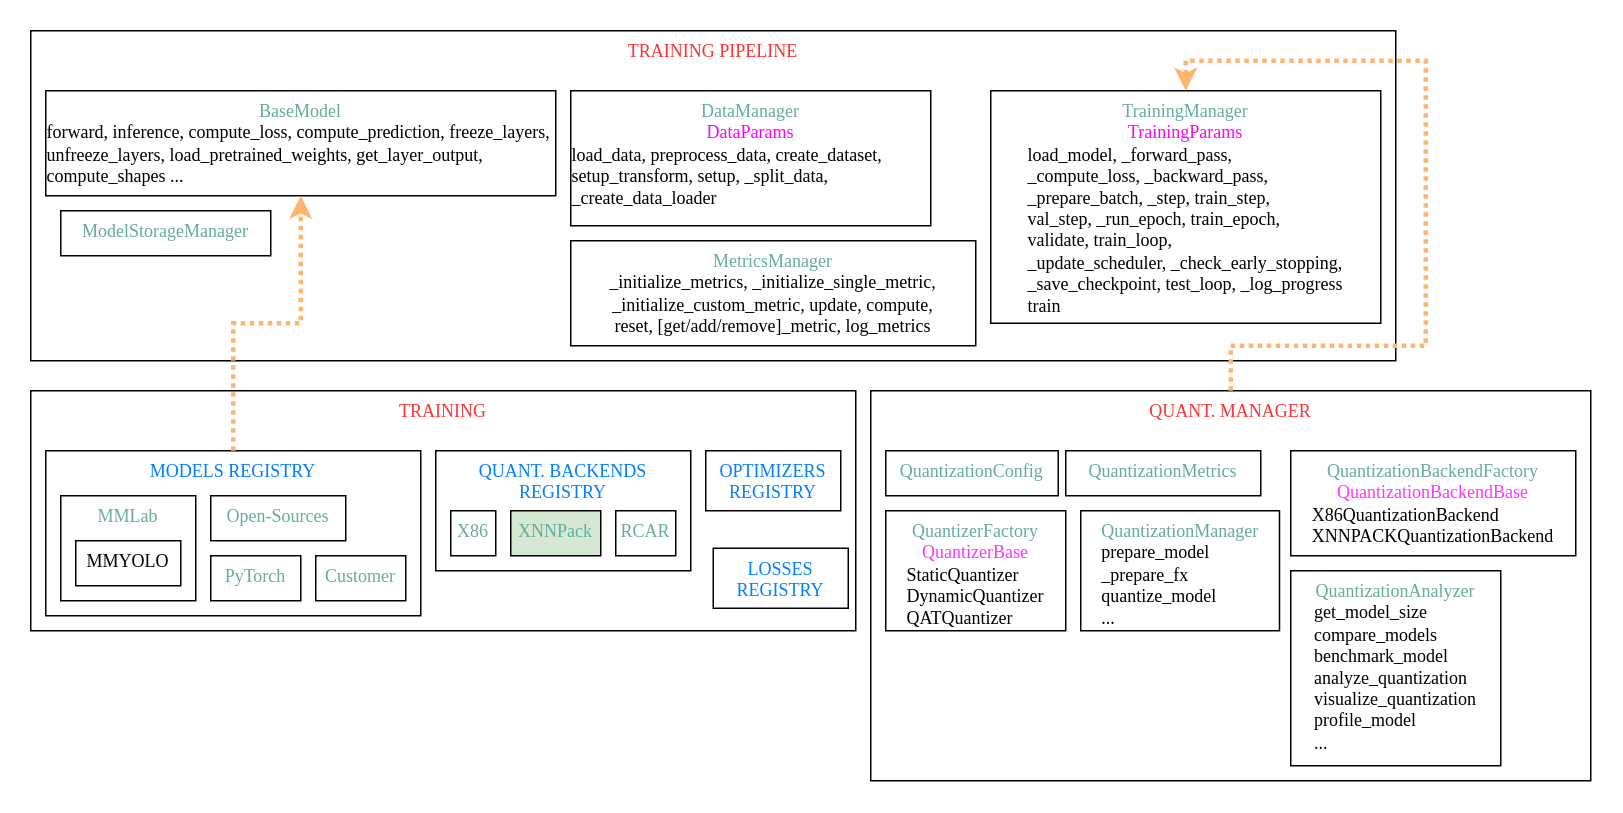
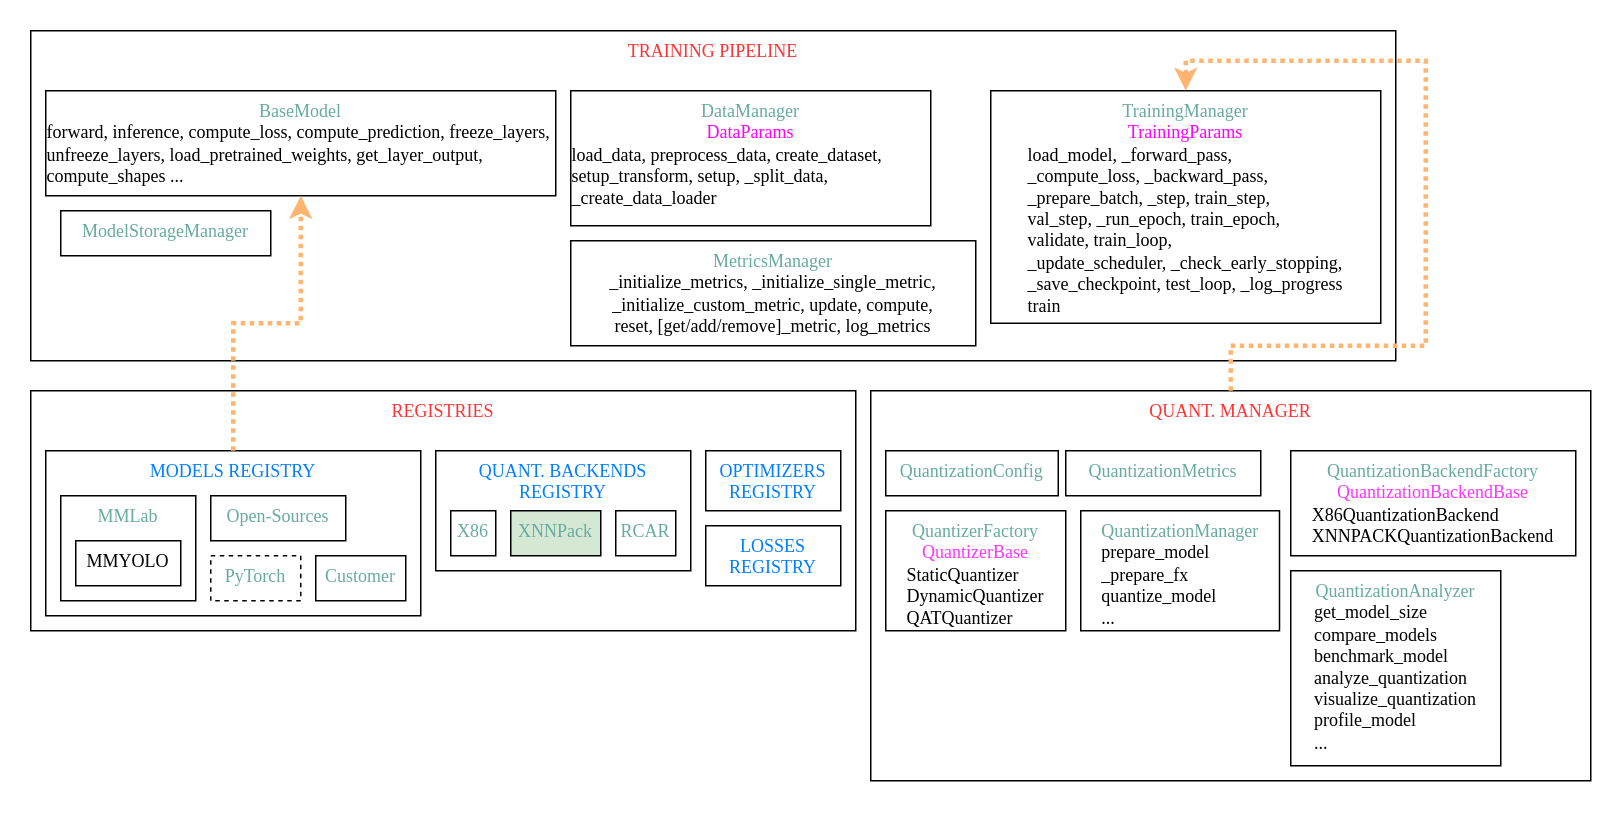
  <mxCell id="0" />
  <mxCell id="1" parent="0" />
  <mxCell id="2" value="" style="group" vertex="1" connectable="0" parent="1"><mxGeometry x="20" y="260" width="550" height="160" as="geometry" /></mxCell>
- <mxCell id="3" value="&lt;span style=&quot;color: rgb(255, 51, 51); font-family: &amp;quot;Comic Sans MS&amp;quot;;&quot;&gt;TRAINING&lt;/span&gt;" style="rounded=0;whiteSpace=wrap;html=1;verticalAlign=top;" vertex="1" parent="2"><mxGeometry width="550" height="160" as="geometry" /></mxCell>
+ <mxCell id="3" value="&lt;span style=&quot;color: rgb(255, 51, 51); font-family: &amp;quot;Comic Sans MS&amp;quot;;&quot;&gt;REGISTRIES&lt;/span&gt;" style="rounded=0;whiteSpace=wrap;html=1;verticalAlign=top;" vertex="1" parent="2"><mxGeometry width="550" height="160" as="geometry" /></mxCell>
  <mxCell id="4" value="&lt;span style=&quot;font-family: &amp;quot;Comic Sans MS&amp;quot;;&quot;&gt;OPTIMIZERS REGISTRY&lt;/span&gt;" style="rounded=0;whiteSpace=wrap;html=1;verticalAlign=top;fontColor=#007FFF;" vertex="1" parent="2"><mxGeometry x="450" y="40" width="90" height="40" as="geometry" /></mxCell>
  <mxCell id="5" value="" style="group" vertex="1" connectable="0" parent="2"><mxGeometry x="10" y="40" width="250" height="110" as="geometry" /></mxCell>
  <mxCell id="6" value="&lt;span style=&quot;font-family: &amp;quot;Comic Sans MS&amp;quot;;&quot;&gt;MODELS REGISTRY&lt;/span&gt;" style="rounded=0;whiteSpace=wrap;html=1;verticalAlign=top;fontColor=#007FFF;" vertex="1" parent="5"><mxGeometry width="250" height="110" as="geometry" /></mxCell>
  <mxCell id="7" value="&lt;span style=&quot;font-family: &amp;quot;Comic Sans MS&amp;quot;;&quot;&gt;Open-Sources&lt;/span&gt;" style="rounded=0;whiteSpace=wrap;html=1;verticalAlign=top;fontColor=#67AB9F;" vertex="1" parent="5"><mxGeometry x="110" y="30" width="90" height="30" as="geometry" /></mxCell>
  <mxCell id="8" value="" style="group" vertex="1" connectable="0" parent="5"><mxGeometry x="10" y="30" width="90" height="70" as="geometry" /></mxCell>
  <mxCell id="9" value="&lt;span style=&quot;font-family: &amp;quot;Comic Sans MS&amp;quot;;&quot;&gt;MMLab&lt;/span&gt;" style="rounded=0;whiteSpace=wrap;html=1;verticalAlign=top;fontColor=#67AB9F;" vertex="1" parent="8"><mxGeometry width="90" height="70" as="geometry" /></mxCell>
  <mxCell id="10" value="&lt;span style=&quot;font-family: &amp;quot;Comic Sans MS&amp;quot;;&quot;&gt;MMYOLO&lt;/span&gt;" style="rounded=0;whiteSpace=wrap;html=1;verticalAlign=top;fontColor=#000000;" vertex="1" parent="8"><mxGeometry x="10" y="30" width="70" height="30" as="geometry" /></mxCell>
- <mxCell id="11" value="&lt;font face=&quot;Comic Sans MS&quot;&gt;PyTorch&lt;/font&gt;" style="rounded=0;whiteSpace=wrap;html=1;verticalAlign=top;fontColor=#67AB9F;" vertex="1" parent="5"><mxGeometry x="110" y="70" width="60" height="30" as="geometry" /></mxCell>
+ <mxCell id="11" value="&lt;font face=&quot;Comic Sans MS&quot;&gt;PyTorch&lt;/font&gt;" style="rounded=0;whiteSpace=wrap;html=1;verticalAlign=top;fontColor=#67AB9F;dashed=1;" vertex="1" parent="5"><mxGeometry x="110" y="70" width="60" height="30" as="geometry" /></mxCell>
  <mxCell id="12" value="&lt;font face=&quot;Comic Sans MS&quot;&gt;Customer&lt;/font&gt;" style="rounded=0;whiteSpace=wrap;html=1;verticalAlign=top;fontColor=#67AB9F;" vertex="1" parent="5"><mxGeometry x="180" y="70" width="60" height="30" as="geometry" /></mxCell>
  <mxCell id="13" value="" style="group" vertex="1" connectable="0" parent="2"><mxGeometry x="270" y="40" width="170" height="80" as="geometry" /></mxCell>
  <mxCell id="14" value="&lt;span style=&quot;font-family: &amp;quot;Comic Sans MS&amp;quot;;&quot;&gt;QUANT. BACKENDS REGISTRY&lt;/span&gt;" style="rounded=0;whiteSpace=wrap;html=1;verticalAlign=top;fontColor=#007FFF;" vertex="1" parent="13"><mxGeometry width="170" height="80" as="geometry" /></mxCell>
  <mxCell id="15" value="&lt;span style=&quot;font-family: &amp;quot;Comic Sans MS&amp;quot;;&quot;&gt;X86&lt;/span&gt;" style="rounded=0;whiteSpace=wrap;html=1;verticalAlign=top;fontColor=#67AB9F;" vertex="1" parent="13"><mxGeometry x="10" y="40" width="30" height="30" as="geometry" /></mxCell>
  <mxCell id="16" value="&lt;span style=&quot;font-family: &amp;quot;Comic Sans MS&amp;quot;;&quot;&gt;XNNPack&lt;/span&gt;" style="rounded=0;whiteSpace=wrap;html=1;verticalAlign=top;fontColor=#67AB9F;fillColor=#d5e8d4;" vertex="1" parent="13"><mxGeometry x="50" y="40" width="60" height="30" as="geometry" /></mxCell>
  <mxCell id="17" value="&lt;span style=&quot;font-family: &amp;quot;Comic Sans MS&amp;quot;;&quot;&gt;RCAR&lt;/span&gt;" style="rounded=0;whiteSpace=wrap;html=1;verticalAlign=top;fontColor=#67AB9F;" vertex="1" parent="13"><mxGeometry x="120" y="40" width="40" height="30" as="geometry" /></mxCell>
- <mxCell id="18" value="&lt;span style=&quot;font-family: &amp;quot;Comic Sans MS&amp;quot;;&quot;&gt;LOSSES REGISTRY&lt;/span&gt;" style="rounded=0;whiteSpace=wrap;html=1;verticalAlign=top;fontColor=#007FFF;" vertex="1" parent="2"><mxGeometry x="455" y="105" width="90" height="40" as="geometry" /></mxCell>
+ <mxCell id="18" value="&lt;span style=&quot;font-family: &amp;quot;Comic Sans MS&amp;quot;;&quot;&gt;LOSSES REGISTRY&lt;/span&gt;" style="rounded=0;whiteSpace=wrap;html=1;verticalAlign=top;fontColor=#007FFF;" vertex="1" parent="2"><mxGeometry x="450" y="90" width="90" height="40" as="geometry" /></mxCell>
  <mxCell id="19" value="" style="group" vertex="1" connectable="0" parent="1"><mxGeometry x="580" y="260" width="480" height="260" as="geometry" /></mxCell>
  <mxCell id="20" value="&lt;font face=&quot;Comic Sans MS&quot; color=&quot;#ff3333&quot;&gt;QUANT. MANAGER&lt;/font&gt;" style="rounded=0;whiteSpace=wrap;html=1;verticalAlign=top;" vertex="1" parent="19"><mxGeometry width="480" height="260" as="geometry" /></mxCell>
  <mxCell id="21" value="&lt;span style=&quot;text-align: left;&quot;&gt;QuantizationConfig&lt;/span&gt;" style="rounded=0;whiteSpace=wrap;html=1;verticalAlign=top;fontColor=#67AB9F;fontFamily=Comic Sans MS;" vertex="1" parent="19"><mxGeometry x="10" y="40" width="115" height="30" as="geometry" /></mxCell>
  <mxCell id="22" value="&lt;span style=&quot;text-align: left;&quot;&gt;QuantizationMetrics&lt;/span&gt;" style="rounded=0;whiteSpace=wrap;html=1;verticalAlign=top;fontColor=#67AB9F;fontFamily=Comic Sans MS;" vertex="1" parent="19"><mxGeometry x="130" y="40" width="130" height="30" as="geometry" /></mxCell>
  <mxCell id="23" value="&lt;span style=&quot;text-align: left;&quot;&gt;QuantizerFactory&lt;/span&gt;&lt;div&gt;&lt;span style=&quot;text-align: left;&quot;&gt;&lt;font color=&quot;#ff33ff&quot;&gt;QuantizerBase&lt;/font&gt;&lt;/span&gt;&lt;div&gt;&lt;div style=&quot;text-align: left;&quot;&gt;&lt;span style=&quot;color: rgb(0, 0, 0); background-color: initial;&quot;&gt;Stati&lt;/span&gt;&lt;span style=&quot;background-color: initial;&quot;&gt;&lt;font color=&quot;#000000&quot;&gt;cQuantizer&lt;/font&gt;&lt;/span&gt;&lt;/div&gt;&lt;div style=&quot;text-align: left;&quot;&gt;&lt;span style=&quot;background-color: initial;&quot;&gt;&lt;font color=&quot;#000000&quot;&gt;DynamicQuantizer&lt;/font&gt;&lt;/span&gt;&lt;/div&gt;&lt;div style=&quot;text-align: left;&quot;&gt;&lt;span style=&quot;background-color: initial;&quot;&gt;&lt;font color=&quot;#000000&quot;&gt;QATQuantizer&lt;/font&gt;&lt;/span&gt;&lt;/div&gt;&lt;/div&gt;&lt;/div&gt;" style="rounded=0;whiteSpace=wrap;html=1;verticalAlign=top;fontColor=#67AB9F;fontFamily=Comic Sans MS;" vertex="1" parent="19"><mxGeometry x="10" y="80" width="120" height="80" as="geometry" /></mxCell>
  <mxCell id="24" value="&lt;span style=&quot;text-align: left;&quot;&gt;QuantizationAnalyzer&lt;/span&gt;&lt;div&gt;&lt;div style=&quot;text-align: left;&quot;&gt;&lt;span style=&quot;background-color: initial;&quot;&gt;&lt;font color=&quot;#000000&quot;&gt;get_model_size&lt;/font&gt;&lt;/span&gt;&lt;/div&gt;&lt;span style=&quot;text-align: left;&quot;&gt;&lt;div&gt;&lt;font color=&quot;#000000&quot;&gt;compare_models&lt;/font&gt;&lt;/div&gt;&lt;div&gt;&lt;font color=&quot;#000000&quot;&gt;benchmark_model&lt;/font&gt;&lt;/div&gt;&lt;div&gt;&lt;font color=&quot;#000000&quot;&gt;analyze_quantization&lt;/font&gt;&lt;/div&gt;&lt;div&gt;&lt;font color=&quot;#000000&quot;&gt;visualize_quantization&lt;/font&gt;&lt;/div&gt;&lt;div&gt;&lt;font color=&quot;#000000&quot;&gt;profile_model&lt;/font&gt;&lt;/div&gt;&lt;div&gt;&lt;font color=&quot;#000000&quot;&gt;...&lt;/font&gt;&lt;/div&gt;&lt;/span&gt;&lt;/div&gt;" style="rounded=0;whiteSpace=wrap;html=1;verticalAlign=top;fontColor=#67AB9F;fontFamily=Comic Sans MS;" vertex="1" parent="19"><mxGeometry x="280" y="120" width="140" height="130" as="geometry" /></mxCell>
  <mxCell id="25" value="&lt;span style=&quot;text-align: left;&quot;&gt;QuantizationManager&lt;/span&gt;&lt;div style=&quot;text-align: left;&quot;&gt;&lt;div&gt;&lt;font color=&quot;#000000&quot;&gt;prepare_model&lt;/font&gt;&lt;/div&gt;&lt;div&gt;&lt;font color=&quot;#000000&quot;&gt;_prepare_fx&lt;/font&gt;&lt;/div&gt;&lt;div&gt;&lt;font color=&quot;#000000&quot;&gt;quantize_model&lt;/font&gt;&lt;/div&gt;&lt;div&gt;&lt;font color=&quot;#000000&quot;&gt;...&lt;/font&gt;&lt;/div&gt;&lt;/div&gt;" style="rounded=0;whiteSpace=wrap;html=1;verticalAlign=top;fontColor=#67AB9F;fontFamily=Comic Sans MS;" vertex="1" parent="19"><mxGeometry x="140" y="80" width="132.5" height="80" as="geometry" /></mxCell>
  <mxCell id="26" value="&lt;span style=&quot;text-align: left;&quot;&gt;QuantizationBackendFactory&lt;/span&gt;&lt;div&gt;&lt;span style=&quot;text-align: left;&quot;&gt;&lt;font color=&quot;#ff33ff&quot;&gt;QuantizationBackendBase&lt;/font&gt;&lt;/span&gt;&lt;div style=&quot;&quot;&gt;&lt;font color=&quot;#000000&quot;&gt;&lt;div style=&quot;text-align: left;&quot;&gt;X86QuantizationBackend&lt;/div&gt;&lt;div style=&quot;text-align: left;&quot;&gt;XNNPACKQuantizationBackend&lt;/div&gt;&lt;/font&gt;&lt;/div&gt;&lt;/div&gt;" style="rounded=0;whiteSpace=wrap;html=1;verticalAlign=top;fontColor=#67AB9F;fontFamily=Comic Sans MS;" vertex="1" parent="19"><mxGeometry x="280" y="40" width="190" height="70" as="geometry" /></mxCell>
  <mxCell id="27" value="&lt;span style=&quot;color: rgb(255, 51, 51); font-family: &amp;quot;Comic Sans MS&amp;quot;;&quot;&gt;TRAINING PIPELINE&lt;/span&gt;" style="rounded=0;whiteSpace=wrap;html=1;verticalAlign=top;" vertex="1" parent="1"><mxGeometry x="20" y="20" width="910" height="220" as="geometry" /></mxCell>
  <mxCell id="28" value="&lt;span style=&quot;text-align: left;&quot;&gt;&lt;font&gt;BaseModel&lt;/font&gt;&lt;/span&gt;&lt;div style=&quot;text-align: left;&quot;&gt;&lt;span style=&quot;color: rgb(0, 0, 0);&quot;&gt;&lt;font&gt;forward, inference, compute_loss, compute_prediction, freeze_layers, unfreeze_layers, load_pretrained_weights, get_layer_output, compute_shapes ...&lt;/font&gt;&lt;/span&gt;&lt;br&gt;&lt;/div&gt;" style="rounded=0;whiteSpace=wrap;html=1;verticalAlign=top;fontColor=#67AB9F;fontFamily=Comic Sans MS;" vertex="1" parent="1"><mxGeometry x="30" y="60" width="340" height="70" as="geometry" /></mxCell>
  <mxCell id="29" value="DataManager&lt;br&gt;&lt;font color=&quot;#ff00ff&quot;&gt;DataParams&lt;/font&gt;&lt;div style=&quot;text-align: left;&quot;&gt;&lt;font color=&quot;#000000&quot;&gt;load_data, preprocess_data, create_dataset, setup_transform, setup, _split_data, _create_data_loader&lt;/font&gt;&lt;/div&gt;" style="rounded=0;verticalAlign=top;fontColor=#67AB9F;fontFamily=Comic Sans MS;whiteSpace=wrap;html=1;" vertex="1" parent="1"><mxGeometry x="380" y="60" width="240" height="90" as="geometry" /></mxCell>
  <mxCell id="30" value="&lt;span style=&quot;text-align: left;&quot;&gt;ModelStorageManager&lt;/span&gt;" style="rounded=0;whiteSpace=wrap;html=1;verticalAlign=top;fontColor=#67AB9F;fontFamily=Comic Sans MS;" vertex="1" parent="1"><mxGeometry x="40" y="140" width="140" height="30" as="geometry" /></mxCell>
  <mxCell id="31" value="&lt;span style=&quot;text-align: left;&quot;&gt;TrainingManager&lt;/span&gt;&lt;div&gt;&lt;span style=&quot;text-align: left;&quot;&gt;&lt;font color=&quot;#ff00ff&quot;&gt;TrainingParams&lt;/font&gt;&lt;/span&gt;&lt;span style=&quot;text-align: left;&quot;&gt;&lt;br&gt;&lt;/span&gt;&lt;/div&gt;&lt;div&gt;&lt;div style=&quot;text-align: left;&quot;&gt;&lt;span style=&quot;color: rgb(0, 0, 0); background-color: initial;&quot;&gt;load_model,&amp;nbsp;&lt;/span&gt;&lt;span style=&quot;color: rgb(0, 0, 0); background-color: initial;&quot;&gt;_forward_pass,&lt;/span&gt;&lt;/div&gt;&lt;font color=&quot;#000000&quot;&gt;&lt;div style=&quot;text-align: left;&quot;&gt;&lt;span style=&quot;background-color: initial;&quot;&gt;_compute_loss,&amp;nbsp;&lt;/span&gt;&lt;span style=&quot;background-color: initial;&quot;&gt;_backward_pass,&lt;/span&gt;&lt;/div&gt;&lt;span style=&quot;&quot;&gt;&lt;div style=&quot;text-align: left;&quot;&gt;&lt;span style=&quot;background-color: initial;&quot;&gt;_prepare_batch,&amp;nbsp;&lt;/span&gt;&lt;span style=&quot;background-color: initial;&quot;&gt;_step,&amp;nbsp;&lt;/span&gt;&lt;span style=&quot;background-color: initial;&quot;&gt;train_step,&lt;/span&gt;&lt;/div&gt;&lt;/span&gt;&lt;span style=&quot;&quot;&gt;&lt;div style=&quot;text-align: left;&quot;&gt;&lt;span style=&quot;background-color: initial;&quot;&gt;val_step,&amp;nbsp;&lt;/span&gt;&lt;span style=&quot;background-color: initial;&quot;&gt;_run_epoch,&amp;nbsp;&lt;/span&gt;&lt;span style=&quot;background-color: initial;&quot;&gt;train_epoch,&lt;/span&gt;&lt;/div&gt;&lt;/span&gt;&lt;span style=&quot;&quot;&gt;&lt;div style=&quot;text-align: left;&quot;&gt;&lt;span style=&quot;background-color: initial;&quot;&gt;validate,&amp;nbsp;&lt;/span&gt;&lt;span style=&quot;background-color: initial;&quot;&gt;train_loop,&lt;/span&gt;&lt;/div&gt;&lt;/span&gt;&lt;span style=&quot;&quot;&gt;&lt;div style=&quot;text-align: left;&quot;&gt;&lt;span style=&quot;background-color: initial;&quot;&gt;_update_scheduler,&amp;nbsp;&lt;/span&gt;&lt;span style=&quot;background-color: initial;&quot;&gt;_check_early_stopping,&lt;/span&gt;&lt;/div&gt;&lt;/span&gt;&lt;span style=&quot;&quot;&gt;&lt;div style=&quot;text-align: left;&quot;&gt;&lt;span style=&quot;background-color: initial;&quot;&gt;_save_checkpoint,&amp;nbsp;&lt;/span&gt;&lt;span style=&quot;background-color: initial;&quot;&gt;test_loop,&amp;nbsp;&lt;/span&gt;&lt;span style=&quot;background-color: initial;&quot;&gt;_log_progress&lt;/span&gt;&lt;/div&gt;&lt;/span&gt;&lt;span style=&quot;&quot;&gt;&lt;div style=&quot;text-align: left;&quot;&gt;&lt;span style=&quot;background-color: initial;&quot;&gt;train&lt;/span&gt;&lt;/div&gt;&lt;/span&gt;&lt;/font&gt;&lt;/div&gt;" style="rounded=0;whiteSpace=wrap;html=1;verticalAlign=top;fontColor=#67AB9F;fontFamily=Comic Sans MS;" vertex="1" parent="1"><mxGeometry x="660" y="60" width="260" height="155" as="geometry" /></mxCell>
  <mxCell id="32" value="MetricsManager&lt;div&gt;&lt;font color=&quot;#000000&quot;&gt;_initialize_metrics,&amp;nbsp;&lt;/font&gt;&lt;span style=&quot;color: rgb(0, 0, 0); background-color: initial;&quot;&gt;_initialize_single_metric,&lt;/span&gt;&lt;/div&gt;&lt;div&gt;&lt;span style=&quot;color: rgb(0, 0, 0);&quot;&gt;_initialize_custom_metric, update, compute,&lt;/span&gt;&lt;span style=&quot;color: rgb(0, 0, 0); background-color: initial;&quot;&gt;&lt;br&gt;&lt;/span&gt;&lt;/div&gt;&lt;div&gt;&lt;span style=&quot;color: rgb(0, 0, 0);&quot;&gt;reset, [get/add/remove]_metric, log_metrics&lt;/span&gt;&lt;/div&gt;" style="rounded=0;verticalAlign=top;fontColor=#67AB9F;fontFamily=Comic Sans MS;whiteSpace=wrap;html=1;" vertex="1" parent="1"><mxGeometry x="380" y="160" width="270" height="70" as="geometry" /></mxCell>
  <mxCell id="33" style="edgeStyle=orthogonalEdgeStyle;rounded=0;orthogonalLoop=1;jettySize=auto;html=1;exitX=0.5;exitY=0;exitDx=0;exitDy=0;entryX=0.5;entryY=0;entryDx=0;entryDy=0;dashed=1;dashPattern=1 1;strokeColor=#FFB570;strokeWidth=3;" edge="1" parent="1" source="20" target="31"><mxGeometry relative="1" as="geometry"><Array as="points"><mxPoint x="820" y="230" /><mxPoint x="950" y="230" /><mxPoint x="950" y="40" /><mxPoint x="790" y="40" /></Array></mxGeometry></mxCell>
  <mxCell id="34" style="edgeStyle=orthogonalEdgeStyle;rounded=0;orthogonalLoop=1;jettySize=auto;html=1;exitX=0.5;exitY=0;exitDx=0;exitDy=0;strokeColor=#FFB570;strokeWidth=3;dashed=1;dashPattern=1 1;" edge="1" parent="1" source="6" target="28"><mxGeometry relative="1" as="geometry" /></mxCell>
